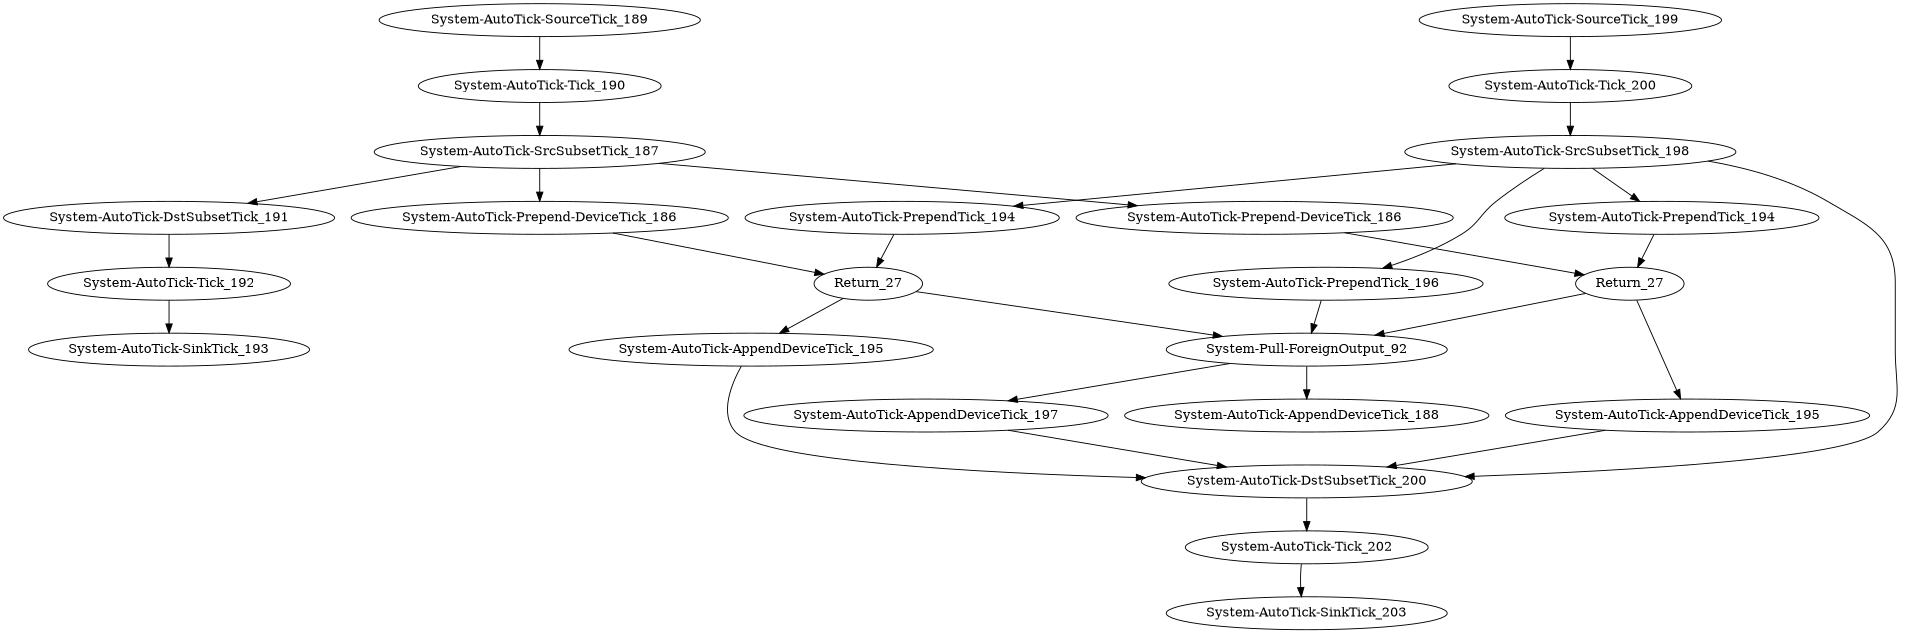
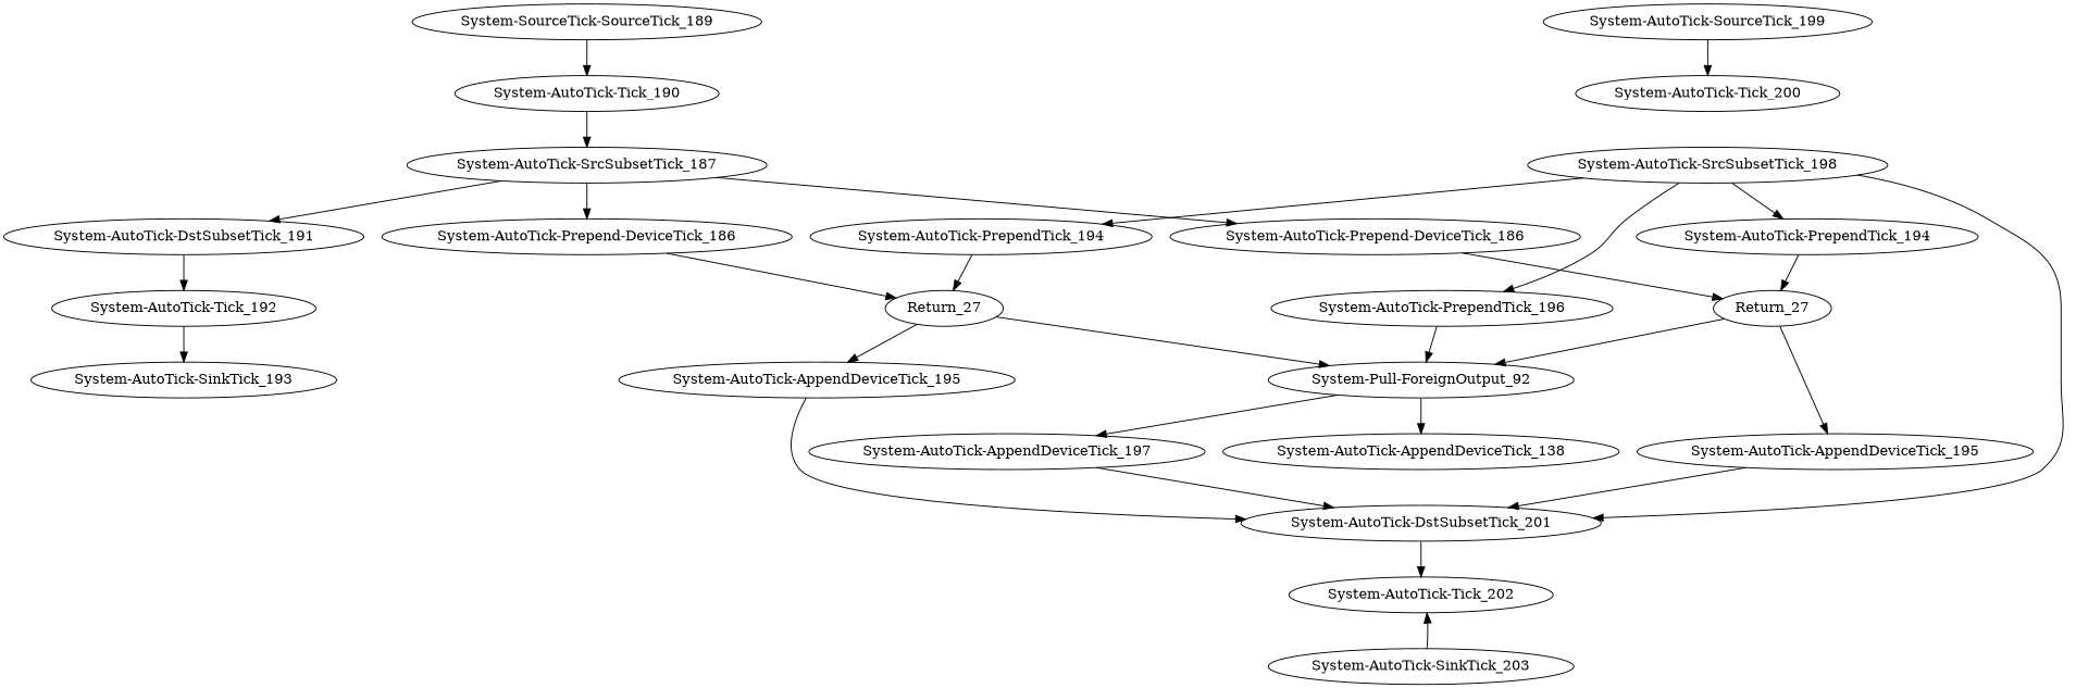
  digraph {
    n1 [label=Return_27]
    n2 [label="System-Pull-ForeignOutput_92"]
    n3 [label="System-AutoTick-AppendDeviceTick_195"]
-   n4 [label="System-AutoTick-AppendDeviceTick_188"]
+   n4 [label="System-AutoTick-AppendDeviceTick_138"]
    n5 [label="System-AutoTick-AppendDeviceTick_197"]
-   n6 [label="System-AutoTick-DstSubsetTick_200"]
+   n6 [label="System-AutoTick-DstSubsetTick_201"]
    n7 [label=Return_27]
    n8 [label="System-AutoTick-AppendDeviceTick_195"]
    n9 [label="System-AutoTick-Prepend-DeviceTick_186"]
    n10 [label="System-AutoTick-Prepend-DeviceTick_186"]
    n11 [label="System-AutoTick-SrcSubsetTick_187"]
    n12 [label="System-AutoTick-DstSubsetTick_191"]
    n13 [label="System-AutoTick-Tick_192"]
-   n14 [label="System-AutoTick-SourceTick_189"]
+   n14 [label="System-SourceTick-SourceTick_189"]
    n15 [label="System-AutoTick-Tick_190"]
    n16 [label="System-AutoTick-SinkTick_193"]
    n17 [label="System-AutoTick-PrependTick_194"]
    n18 [label="System-AutoTick-PrependTick_194"]
    n19 [label="System-AutoTick-Tick_202"]
    n20 [label="System-AutoTick-PrependTick_196"]
    n21 [label="System-AutoTick-SrcSubsetTick_198"]
    n22 [label="System-AutoTick-SourceTick_199"]
    n23 [label="System-AutoTick-Tick_200"]
    n24 [label="System-AutoTick-SinkTick_203"]
    n1 -> n2
    n1 -> n3
    n2 -> n4
    n2 -> n5
    n3 -> n6
    n5 -> n6
    n6 -> n19
    n7 -> n2
    n7 -> n8
    n8 -> n6
    n9 -> n1
    n10 -> n7
    n11 -> n9
    n11 -> n10
    n11 -> n12
    n12 -> n13
    n13 -> n16
    n14 -> n15
    n15 -> n11
    n17 -> n1
    n18 -> n7
-   n19 -> n24
+   n24 -> n19
    n20 -> n2
    n21 -> n6
    n21 -> n17
    n21 -> n18
    n21 -> n20
    n22 -> n23
-   n23 -> n21
  }
